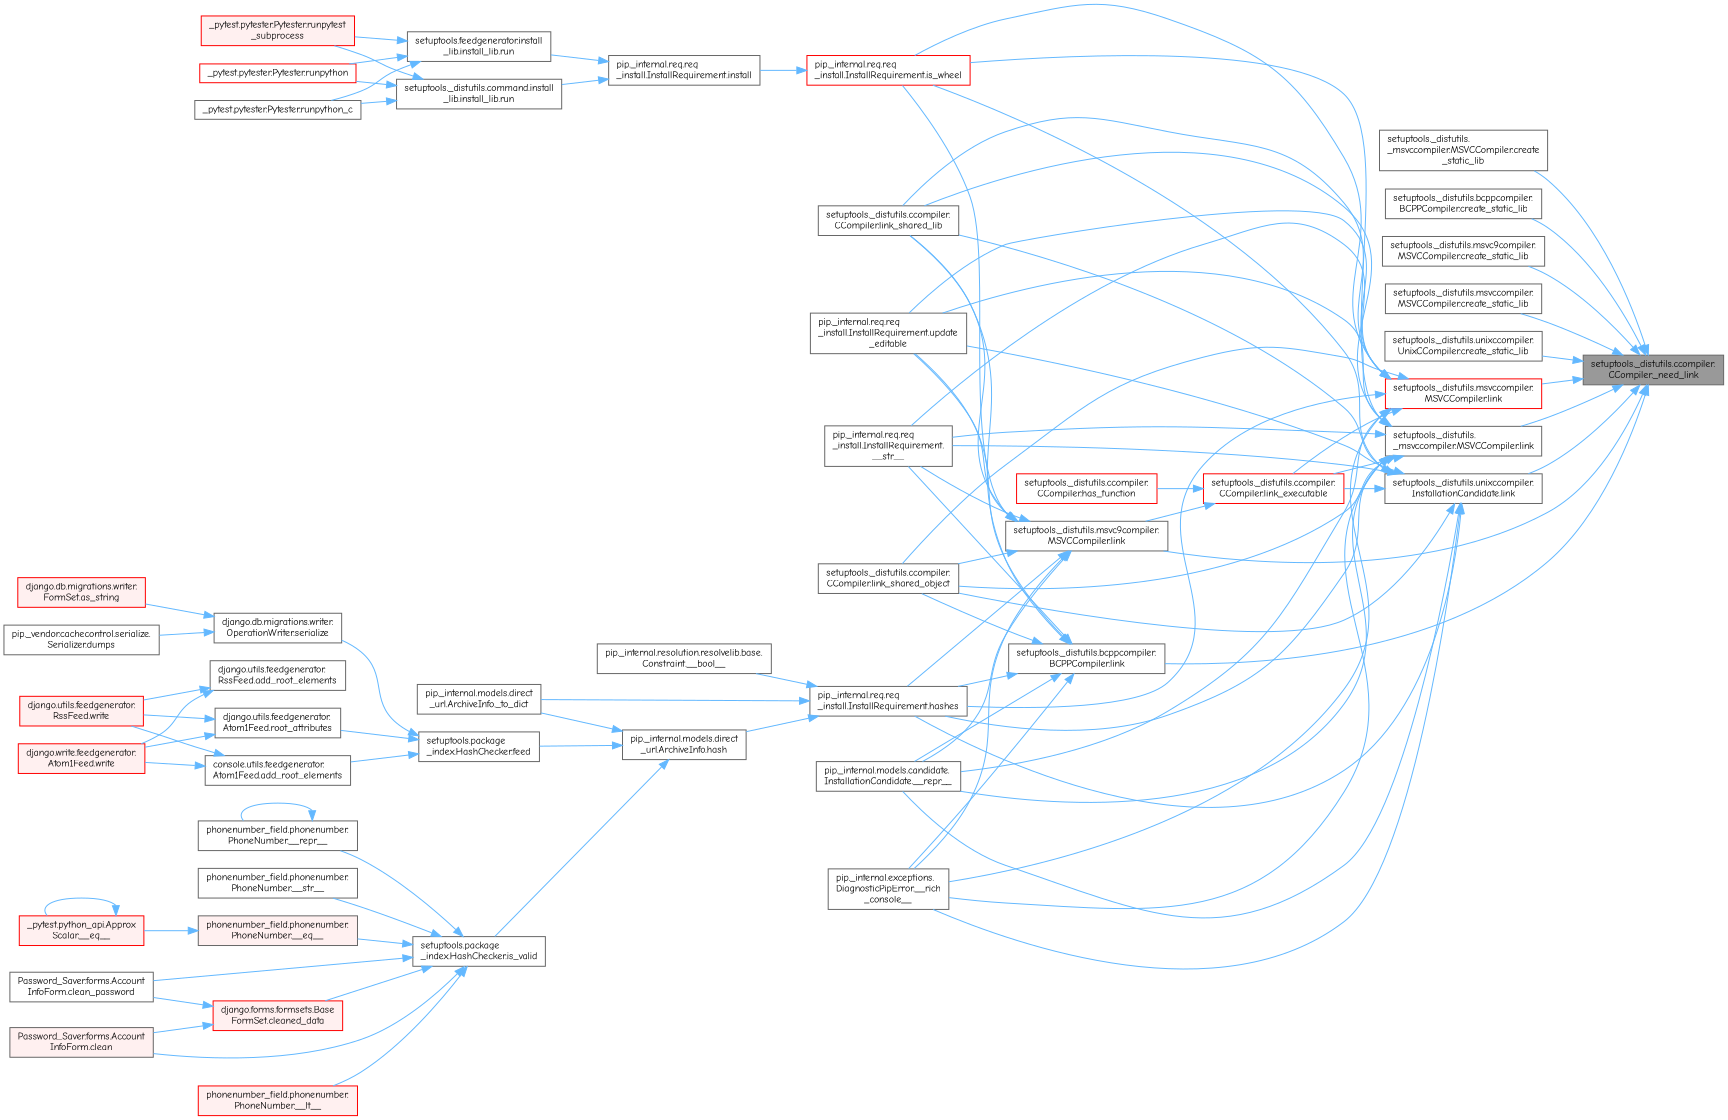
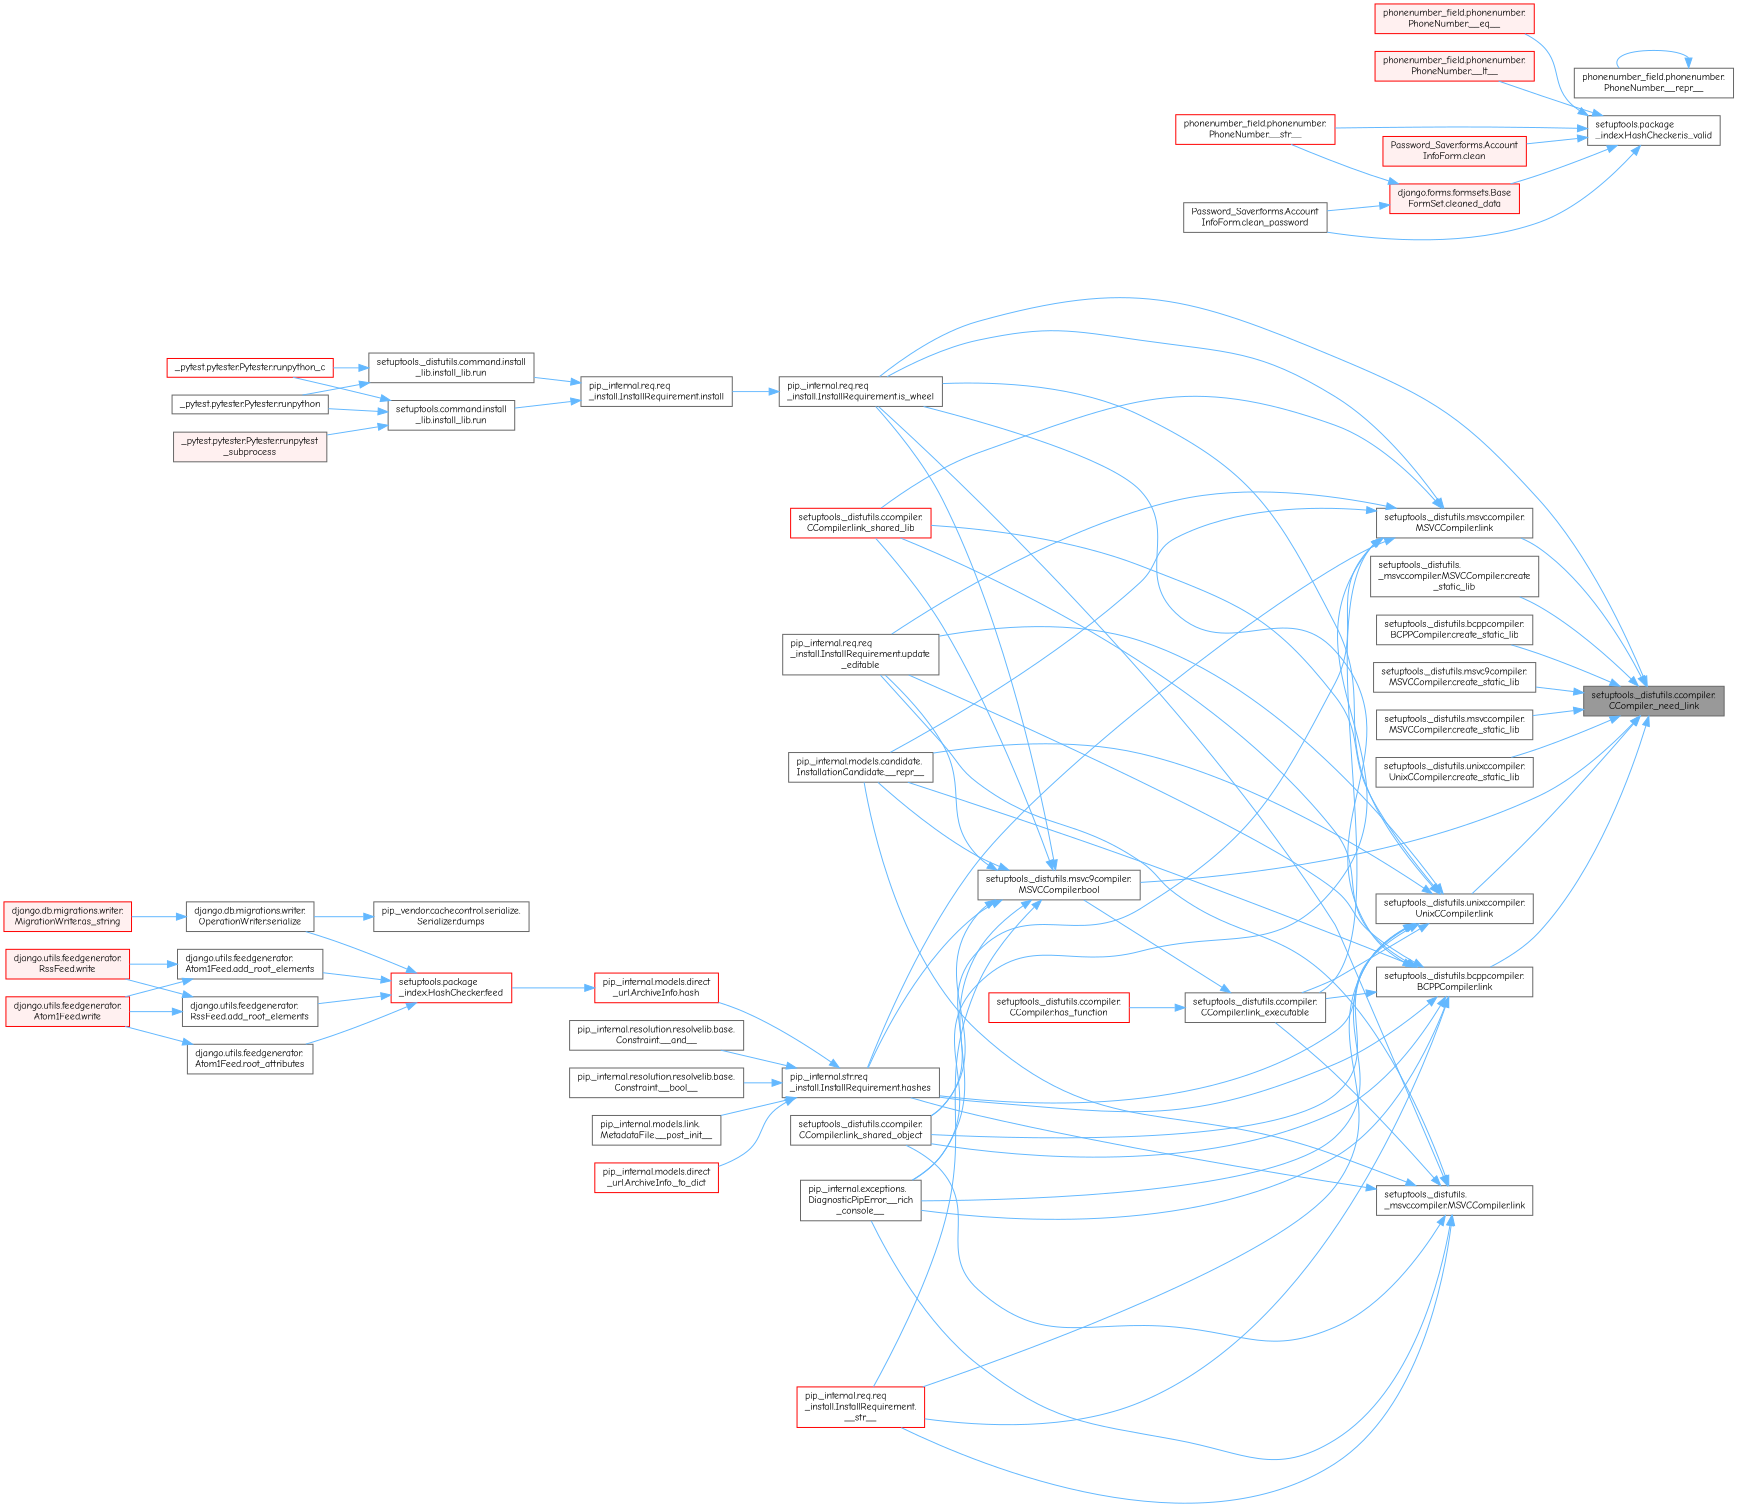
  digraph {
    fontname="Comic Neue"
    rankdir=RL
    node [color=grey40 fillcolor=white fontname="Comic Neue" fontsize=10 shape=box style=filled]
    edge [color=steelblue1 dir=back fontname="Comic Neue" fontsize=10 labelfontname=Helvetica labelfontsize=10 style=solid]
    n1 [color=gray40 fillcolor=grey60 fontcolor=black height=0.2 label="setuptools._distutils.ccompiler.\lCCompiler._need_link" width=0.4]
    n2 [height=0.2 label="setuptools._distutils.\l_msvccompiler.MSVCCompiler.create\l_static_lib" width=0.4]
    n3 [height=0.2 label="setuptools._distutils.bcppcompiler.\lBCPPCompiler.create_static_lib" width=0.4]
    n4 [height=0.2 label="setuptools._distutils.msvc9compiler.\lMSVCCompiler.create_static_lib" width=0.4]
    n5 [height=0.2 label="setuptools._distutils.msvccompiler.\lMSVCCompiler.create_static_lib" width=0.4]
    n6 [height=0.2 label="setuptools._distutils.unixccompiler.\lUnixCCompiler.create_static_lib" width=0.4]
    n7 [height=0.2 label="setuptools._distutils.\l_msvccompiler.MSVCCompiler.link" width=0.4]
    n8 [height=0.2 label="setuptools._distutils.bcppcompiler.\lBCPPCompiler.link" width=0.4]
-   n9 [height=0.2 label="setuptools._distutils.msvc9compiler.\lMSVCCompiler.link" width=0.4]
-   n10 [color=red height=0.2 label="setuptools._distutils.msvccompiler.\lMSVCCompiler.link" width=0.4]
-   n11 [height=0.2 label="setuptools._distutils.unixccompiler.\lInstallationCandidate.link" width=0.4]
+   n9 [height=0.2 label="setuptools._distutils.msvc9compiler.\lMSVCCompiler.bool" width=0.4]
+   n10 [height=0.2 label="setuptools._distutils.msvccompiler.\lMSVCCompiler.link" width=0.4]
+   n11 [height=0.2 label="setuptools._distutils.unixccompiler.\lUnixCCompiler.link" width=0.4]
    n12 [height=0.2 label="pip._internal.models.candidate.\lInstallationCandidate.__repr__" width=0.4]
    n13 [height=0.2 label="pip._internal.exceptions.\lDiagnosticPipError.__rich\l_console__" width=0.4]
-   n14 [height=0.2 label="pip._internal.req.req\l_install.InstallRequirement.\l__str__" width=0.4]
-   n15 [height=0.2 label="pip._internal.req.req\l_install.InstallRequirement.hashes" width=0.4]
-   n16 [color=red height=0.2 label="pip._internal.req.req\l_install.InstallRequirement.is_wheel" width=0.4]
-   n17 [color=red height=0.2 label="setuptools._distutils.ccompiler.\lCCompiler.link_executable" width=0.4]
-   n18 [height=0.2 label="setuptools._distutils.ccompiler.\lCCompiler.link_shared_lib" width=0.4]
+   n14 [color=red height=0.2 label="pip._internal.req.req\l_install.InstallRequirement.\l__str__" width=0.4]
+   n15 [height=0.2 label="pip._internal.str.req\l_install.InstallRequirement.hashes" width=0.4]
+   n16 [height=0.2 label="pip._internal.req.req\l_install.InstallRequirement.is_wheel" width=0.4]
+   n17 [height=0.2 label="setuptools._distutils.ccompiler.\lCCompiler.link_executable" width=0.4]
+   n18 [color=red height=0.2 label="setuptools._distutils.ccompiler.\lCCompiler.link_shared_lib" width=0.4]
    n19 [height=0.2 label="setuptools._distutils.ccompiler.\lCCompiler.link_shared_object" width=0.4]
    n20 [height=0.2 label="pip._internal.req.req\l_install.InstallRequirement.update\l_editable" width=0.4]
+   n21 [height=0.2 label="pip._internal.resolution.resolvelib.base.\lConstraint.__and__" width=0.4]
    n22 [height=0.2 label="pip._internal.resolution.resolvelib.base.\lConstraint.__bool__" width=0.4]
-   n24 [height=0.2 label="pip._internal.models.direct\l_url.ArchiveInfo._to_dict" width=0.4]
-   n25 [height=0.2 label="pip._internal.models.direct\l_url.ArchiveInfo.hash" width=0.4]
+   n23 [height=0.2 label="pip._internal.models.link.\lMetadataFile.__post_init__" width=0.4]
+   n24 [color=red height=0.2 label="pip._internal.models.direct\l_url.ArchiveInfo._to_dict" width=0.4]
+   n25 [color=red height=0.2 label="pip._internal.models.direct\l_url.ArchiveInfo.hash" width=0.4]
    n26 [height=0.2 label="pip._internal.req.req\l_install.InstallRequirement.install" width=0.4]
    n27 [color=red height=0.2 label="setuptools._distutils.ccompiler.\lCCompiler.has_function" width=0.4]
-   n28 [height=0.2 label="setuptools.package\l_index.HashChecker.feed" width=0.4]
+   n28 [color=red height=0.2 label="setuptools.package\l_index.HashChecker.feed" width=0.4]
    n29 [height=0.2 label="setuptools.package\l_index.HashChecker.is_valid" width=0.4]
-   n30 [height=0.2 label="console.utils.feedgenerator.\lAtom1Feed.add_root_elements" width=0.4]
+   n30 [height=0.2 label="django.utils.feedgenerator.\lAtom1Feed.add_root_elements" width=0.4]
    n31 [height=0.2 label="django.utils.feedgenerator.\lRssFeed.add_root_elements" width=0.4]
    n32 [height=0.2 label="django.utils.feedgenerator.\lAtom1Feed.root_attributes" width=0.4]
    n33 [height=0.2 label="django.db.migrations.writer.\lOperationWriter.serialize" width=0.4]
-   n34 [fillcolor="#FFF0F0" height=0.2 label="phonenumber_field.phonenumber.\lPhoneNumber.__eq__" width=0.4]
+   n34 [color=red fillcolor="#FFF0F0" height=0.2 label="phonenumber_field.phonenumber.\lPhoneNumber.__eq__" width=0.4]
    n35 [color=red fillcolor="#FFF0F0" height=0.2 label="phonenumber_field.phonenumber.\lPhoneNumber.__lt__" width=0.4]
    n36 [height=0.2 label="phonenumber_field.phonenumber.\lPhoneNumber.__repr__" width=0.4]
-   n37 [height=0.2 label="phonenumber_field.phonenumber.\lPhoneNumber.__str__" width=0.4]
-   n38 [fillcolor="#FFF0F0" height=0.2 label="Password_Saver.forms.Account\lInfoForm.clean" width=0.4]
+   n37 [color=red height=0.2 label="phonenumber_field.phonenumber.\lPhoneNumber.__str__" width=0.4]
+   n38 [color=red fillcolor="#FFF0F0" height=0.2 label="Password_Saver.forms.Account\lInfoForm.clean" width=0.4]
    n39 [height=0.2 label="Password_Saver.forms.Account\lInfoForm.clean_password" width=0.4]
    n40 [color=red fillcolor="#FFF0F0" height=0.2 label="django.forms.formsets.Base\lFormSet.cleaned_data" width=0.4]
-   n41 [color=red fillcolor="#FFF0F0" height=0.2 label="django.write.feedgenerator.\lAtom1Feed.write" width=0.4]
+   n41 [color=red fillcolor="#FFF0F0" height=0.2 label="django.utils.feedgenerator.\lAtom1Feed.write" width=0.4]
    n42 [color=red fillcolor="#FFF0F0" height=0.2 label="django.utils.feedgenerator.\lRssFeed.write" width=0.4]
-   n43 [color=red fillcolor="#FFF0F0" height=0.2 label="django.db.migrations.writer.\lFormSet.as_string" width=0.4]
+   n43 [color=red fillcolor="#FFF0F0" height=0.2 label="django.db.migrations.writer.\lMigrationWriter.as_string" width=0.4]
    n44 [height=0.2 label="pip._vendor.cachecontrol.serialize.\lSerializer.dumps" width=0.4]
-   n45 [color=red fillcolor="#FFF0F0" height=0.2 label="_pytest.python_api.Approx\lScalar.__eq__" width=0.4]
    n46 [height=0.2 label="setuptools._distutils.command.install\l_lib.install_lib.run" width=0.4]
-   n47 [height=0.2 label="setuptools.feedgenerator.install\l_lib.install_lib.run" width=0.4]
-   n48 [color=red fillcolor="#FFF0F0" height=0.2 label="_pytest.pytester.Pytester.runpytest\l_subprocess" width=0.4]
-   n49 [color=red height=0.2 label="_pytest.pytester.Pytester.runpython" width=0.4]
-   n50 [height=0.2 label="_pytest.pytester.Pytester.runpython_c" width=0.4]
+   n47 [height=0.2 label="setuptools.command.install\l_lib.install_lib.run" width=0.4]
+   n48 [fillcolor="#FFF0F0" height=0.2 label="_pytest.pytester.Pytester.runpytest\l_subprocess" width=0.4]
+   n49 [height=0.2 label="_pytest.pytester.Pytester.runpython" width=0.4]
+   n50 [color=red height=0.2 label="_pytest.pytester.Pytester.runpython_c" width=0.4]
    n1 -> n2
    n1 -> n3
    n1 -> n4
    n1 -> n5
    n1 -> n6
-   n1 -> n7
+   n1 -> n16
    n1 -> n8
    n1 -> n9
    n1 -> n10
    n1 -> n11
    n7 -> n12
    n7 -> n13
    n7 -> n14
    n7 -> n15
    n7 -> n16
    n7 -> n17
-   n7 -> n18
    n7 -> n19
    n7 -> n20
    n8 -> n12
    n8 -> n13
    n8 -> n14
    n8 -> n15
+   n8 -> n16
+   n8 -> n17
    n8 -> n18
    n8 -> n19
    n8 -> n20
    n9 -> n12
    n9 -> n13
    n9 -> n14
    n9 -> n15
    n9 -> n16
    n9 -> n18
    n9 -> n19
    n9 -> n20
    n10 -> n12
    n10 -> n13
-   n10 -> n14
    n10 -> n15
    n10 -> n16
    n10 -> n17
    n10 -> n18
    n10 -> n19
    n10 -> n20
    n11 -> n12
    n11 -> n13
    n11 -> n14
    n11 -> n15
    n11 -> n16
    n11 -> n17
    n11 -> n18
    n11 -> n19
    n11 -> n20
+   n15 -> n21
    n15 -> n22
+   n15 -> n23
    n15 -> n24
    n15 -> n25
    n16 -> n26
    n17 -> n9
    n17 -> n27
-   n25 -> n24
    n25 -> n28
-   n25 -> n29
    n26 -> n46
    n26 -> n47
    n28 -> n30
+   n28 -> n31
    n28 -> n32
    n28 -> n33
    n29 -> n34
    n29 -> n35
-   n29 -> n36
    n29 -> n37
    n29 -> n38
    n29 -> n39
    n29 -> n40
    n30 -> n41
    n30 -> n42
    n31 -> n41
    n31 -> n42
    n32 -> n41
-   n32 -> n42
    n33 -> n43
-   n33 -> n44
-   n34 -> n45
+   n44 -> n33
    n36 -> n36
-   n40 -> n38
+   n40 -> n37
    n40 -> n39
-   n45 -> n45
-   n46 -> n48
    n46 -> n49
    n46 -> n50
    n47 -> n48
    n47 -> n49
    n47 -> n50
  }
